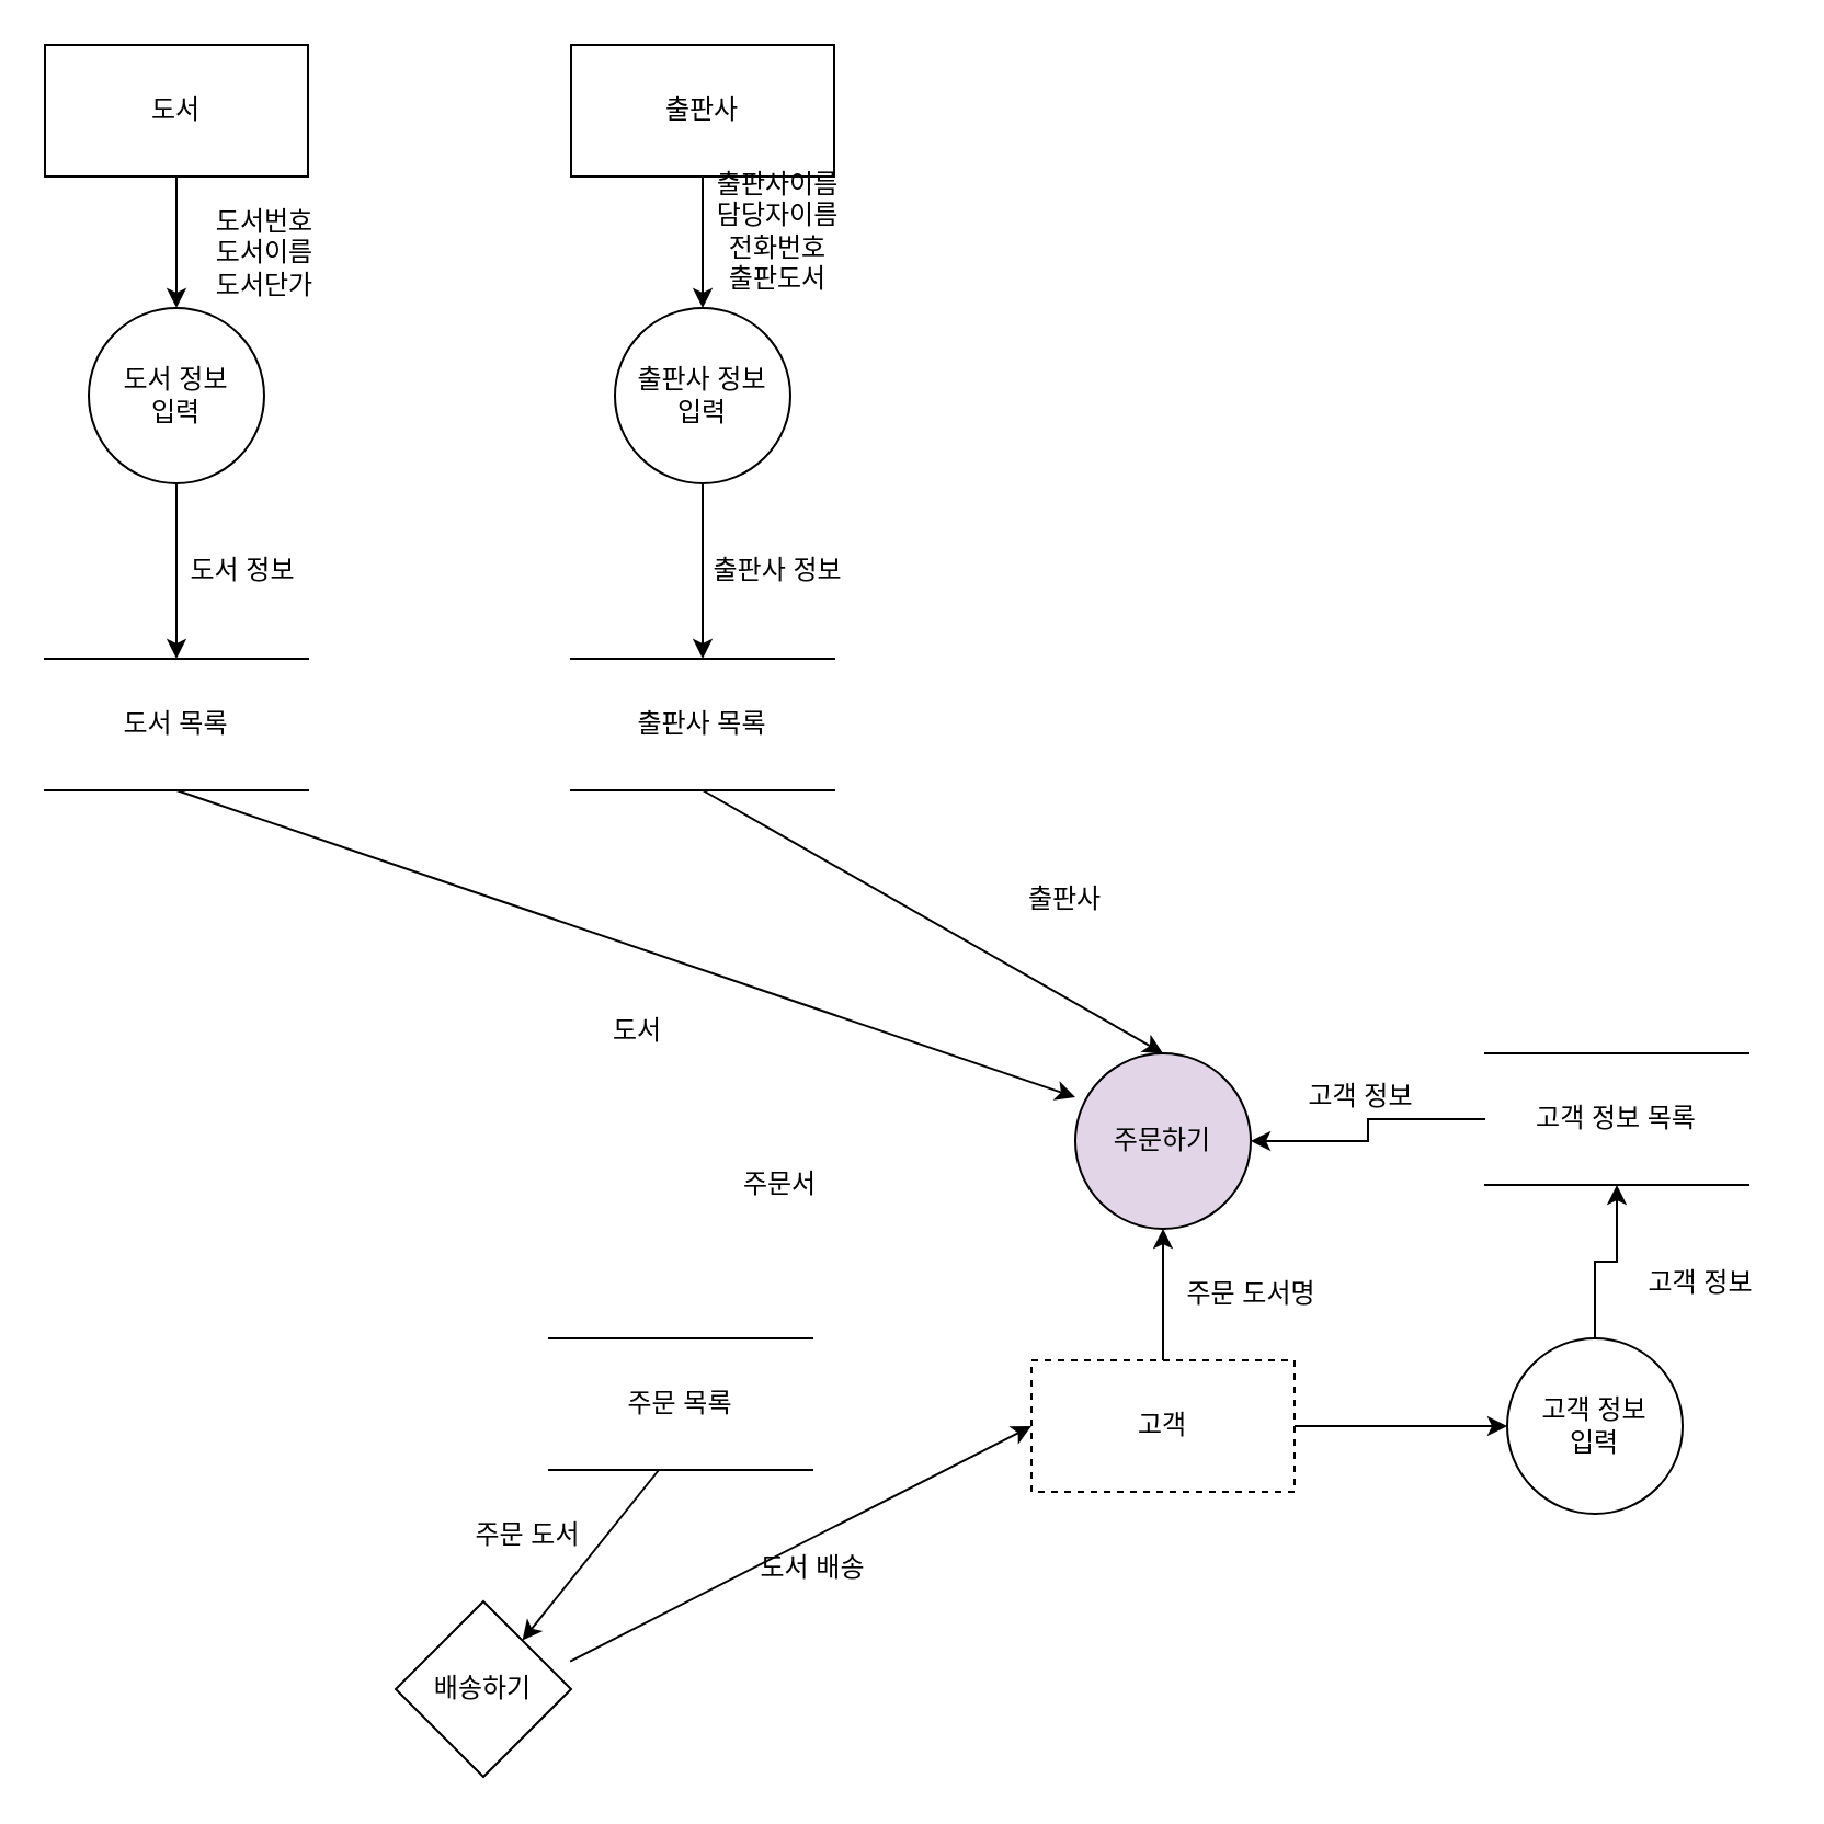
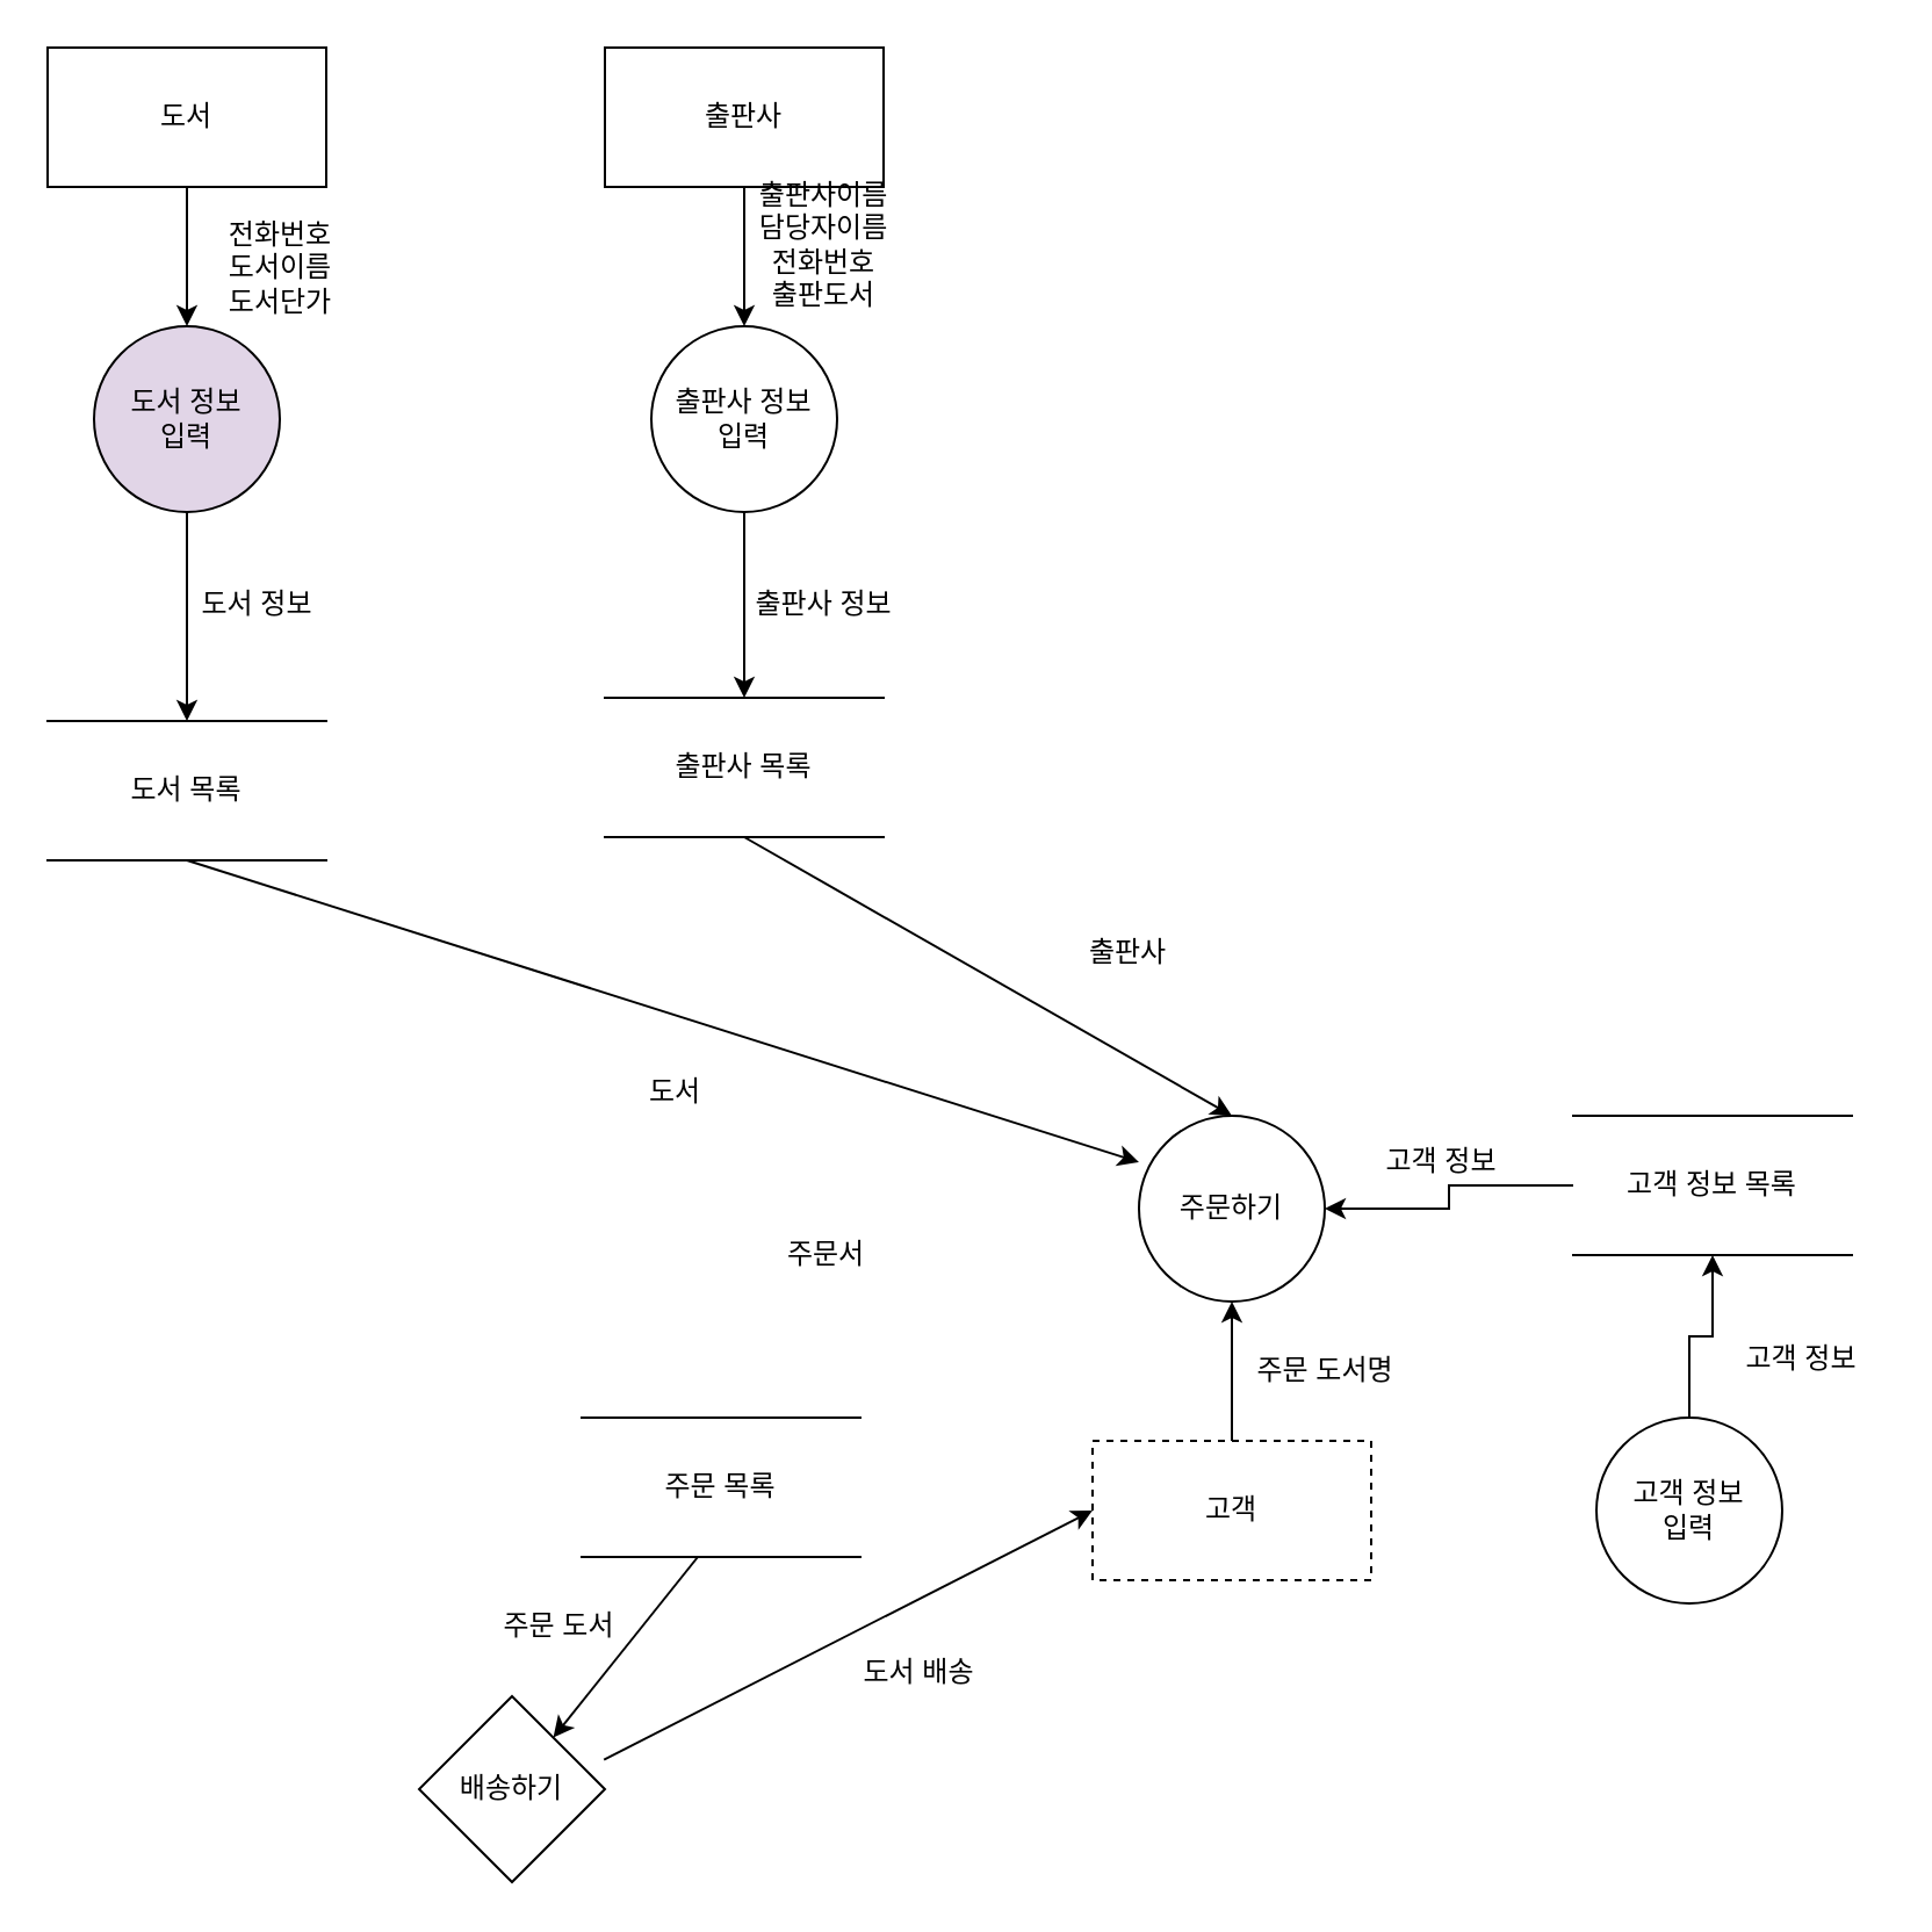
  <mxCell id="0" />
  <mxCell id="1" parent="0" />
  <mxCell id="2" value="도서" style="rounded=0;whiteSpace=wrap;html=1;" vertex="1" parent="1"><mxGeometry x="20" y="20" width="120" height="60" as="geometry" /></mxCell>
  <mxCell id="3" style="edgeStyle=orthogonalEdgeStyle;rounded=0;orthogonalLoop=1;jettySize=auto;html=1;" edge="1" parent="1" source="4"><mxGeometry relative="1" as="geometry"><mxPoint x="320" y="140" as="targetPoint" /></mxGeometry></mxCell>
  <mxCell id="4" value="출판사" style="rounded=0;whiteSpace=wrap;html=1;" vertex="1" parent="1"><mxGeometry x="260" y="20" width="120" height="60" as="geometry" /></mxCell>
- <mxCell id="5" style="edgeStyle=orthogonalEdgeStyle;rounded=0;orthogonalLoop=1;jettySize=auto;html=1;" edge="1" parent="1" source="6" target="8"><mxGeometry relative="1" as="geometry" /></mxCell>
  <mxCell id="6" value="고객" style="rounded=0;whiteSpace=wrap;html=1;dashed=1;" vertex="1" parent="1"><mxGeometry x="470" y="620" width="120" height="60" as="geometry" /></mxCell>
  <mxCell id="7" style="edgeStyle=orthogonalEdgeStyle;rounded=0;orthogonalLoop=1;jettySize=auto;html=1;entryX=0.5;entryY=1;entryDx=0;entryDy=0;" edge="1" parent="1" source="8" target="16"><mxGeometry relative="1" as="geometry" /></mxCell>
  <mxCell id="8" value="고객 정보&lt;br&gt;입력" style="ellipse;whiteSpace=wrap;html=1;aspect=fixed;" vertex="1" parent="1"><mxGeometry x="687" y="610" width="80" height="80" as="geometry" /></mxCell>
  <mxCell id="9" style="edgeStyle=orthogonalEdgeStyle;rounded=0;orthogonalLoop=1;jettySize=auto;html=1;" edge="1" parent="1" source="10"><mxGeometry relative="1" as="geometry"><mxPoint x="320" y="300" as="targetPoint" /></mxGeometry></mxCell>
  <mxCell id="10" value="출판사 정보&lt;br&gt;입력" style="ellipse;whiteSpace=wrap;html=1;aspect=fixed;" vertex="1" parent="1"><mxGeometry x="280" y="140" width="80" height="80" as="geometry" /></mxCell>
  <mxCell id="11" style="edgeStyle=orthogonalEdgeStyle;rounded=0;orthogonalLoop=1;jettySize=auto;html=1;" edge="1" parent="1" source="12" target="18"><mxGeometry relative="1" as="geometry" /></mxCell>
- <mxCell id="12" value="도서 정보&lt;br&gt;입력" style="ellipse;whiteSpace=wrap;html=1;aspect=fixed;" vertex="1" parent="1"><mxGeometry x="40" y="140" width="80" height="80" as="geometry" /></mxCell>
- <mxCell id="13" value="도서번호&lt;br&gt;도서이름&lt;br&gt;도서단가" style="text;html=1;align=center;verticalAlign=middle;resizable=0;points=[];autosize=1;" vertex="1" parent="1"><mxGeometry x="90" y="90" width="60" height="50" as="geometry" /></mxCell>
+ <mxCell id="12" value="도서 정보&lt;br&gt;입력" style="ellipse;whiteSpace=wrap;html=1;aspect=fixed;fillColor=#e1d5e7;" vertex="1" parent="1"><mxGeometry x="40" y="140" width="80" height="80" as="geometry" /></mxCell>
+ <mxCell id="13" value="전화번호&lt;br&gt;도서이름&lt;br&gt;도서단가" style="text;html=1;align=center;verticalAlign=middle;resizable=0;points=[];autosize=1;" vertex="1" parent="1"><mxGeometry x="90" y="90" width="60" height="50" as="geometry" /></mxCell>
  <mxCell id="14" value="출판사이름&lt;br&gt;담당자이름&lt;br&gt;전화번호&lt;br&gt;출판도서" style="text;html=1;align=center;verticalAlign=middle;resizable=0;points=[];autosize=1;" vertex="1" parent="1"><mxGeometry x="314" y="75" width="80" height="60" as="geometry" /></mxCell>
  <mxCell id="15" style="edgeStyle=orthogonalEdgeStyle;rounded=0;orthogonalLoop=1;jettySize=auto;html=1;entryX=1;entryY=0.5;entryDx=0;entryDy=0;" edge="1" parent="1" source="16" target="27"><mxGeometry relative="1" as="geometry" /></mxCell>
  <mxCell id="16" value="고객 정보 목록" style="shape=partialRectangle;whiteSpace=wrap;html=1;left=0;right=0;fillColor=none;" vertex="1" parent="1"><mxGeometry x="677" y="480" width="120" height="60" as="geometry" /></mxCell>
  <mxCell id="17" value="출판사 목록" style="shape=partialRectangle;whiteSpace=wrap;html=1;left=0;right=0;fillColor=none;" vertex="1" parent="1"><mxGeometry x="260" y="300" width="120" height="60" as="geometry" /></mxCell>
- <mxCell id="18" value="도서 목록" style="shape=partialRectangle;whiteSpace=wrap;html=1;left=0;right=0;fillColor=none;" vertex="1" parent="1"><mxGeometry x="20" y="300" width="120" height="60" as="geometry" /></mxCell>
+ <mxCell id="18" value="도서 목록" style="shape=partialRectangle;whiteSpace=wrap;html=1;left=0;right=0;fillColor=none;" vertex="1" parent="1"><mxGeometry x="20" y="310" width="120" height="60" as="geometry" /></mxCell>
  <mxCell id="19" value="도서 정보" style="text;html=1;align=center;verticalAlign=middle;resizable=0;points=[];autosize=1;" vertex="1" parent="1"><mxGeometry x="75" y="250" width="70" height="20" as="geometry" /></mxCell>
  <mxCell id="20" value="출판사 정보" style="text;html=1;align=center;verticalAlign=middle;resizable=0;points=[];autosize=1;" vertex="1" parent="1"><mxGeometry x="314" y="250" width="80" height="20" as="geometry" /></mxCell>
  <mxCell id="21" value="고객 정보" style="text;html=1;align=center;verticalAlign=middle;resizable=0;points=[];autosize=1;rotation=0;" vertex="1" parent="1"><mxGeometry x="740" y="575" width="70" height="20" as="geometry" /></mxCell>
  <mxCell id="22" style="edgeStyle=orthogonalEdgeStyle;rounded=0;orthogonalLoop=1;jettySize=auto;html=1;exitX=0.5;exitY=1;exitDx=0;exitDy=0;entryX=0.5;entryY=0;entryDx=0;entryDy=0;" edge="1" parent="1" source="2" target="12"><mxGeometry relative="1" as="geometry"><mxPoint x="90" y="230" as="sourcePoint" /><mxPoint x="90" y="310" as="targetPoint" /></mxGeometry></mxCell>
  <mxCell id="23" value="" style="endArrow=classic;html=1;entryX=0.5;entryY=0;entryDx=0;entryDy=0;exitX=0.5;exitY=1;exitDx=0;exitDy=0;" edge="1" parent="1" source="17" target="27"><mxGeometry width="50" height="50" relative="1" as="geometry"><mxPoint x="260" y="450" as="sourcePoint" /><mxPoint x="380" y="485" as="targetPoint" /></mxGeometry></mxCell>
  <mxCell id="24" value="" style="endArrow=classic;html=1;exitX=0.5;exitY=1;exitDx=0;exitDy=0;entryX=0;entryY=0.25;entryDx=0;entryDy=0;entryPerimeter=0;" edge="1" parent="1" source="18" target="27"><mxGeometry width="50" height="50" relative="1" as="geometry"><mxPoint x="120" y="430" as="sourcePoint" /><mxPoint x="344.969" y="505.691" as="targetPoint" /></mxGeometry></mxCell>
  <mxCell id="25" value="출판사" style="text;html=1;align=center;verticalAlign=middle;resizable=0;points=[];autosize=1;" vertex="1" parent="1"><mxGeometry x="460" y="400" width="50" height="20" as="geometry" /></mxCell>
  <mxCell id="26" value="도서" style="text;html=1;align=center;verticalAlign=middle;resizable=0;points=[];autosize=1;" vertex="1" parent="1"><mxGeometry x="270" y="460" width="40" height="20" as="geometry" /></mxCell>
- <mxCell id="27" value="주문하기" style="ellipse;whiteSpace=wrap;html=1;aspect=fixed;fillColor=#e1d5e7;" vertex="1" parent="1"><mxGeometry x="490" y="480" width="80" height="80" as="geometry" /></mxCell>
+ <mxCell id="27" value="주문하기" style="ellipse;whiteSpace=wrap;html=1;aspect=fixed;" vertex="1" parent="1"><mxGeometry x="490" y="480" width="80" height="80" as="geometry" /></mxCell>
  <mxCell id="28" value="" style="endArrow=classic;html=1;entryX=0.5;entryY=1;entryDx=0;entryDy=0;exitX=0.5;exitY=0;exitDx=0;exitDy=0;" edge="1" parent="1" source="6" target="27"><mxGeometry width="50" height="50" relative="1" as="geometry"><mxPoint x="540" y="610" as="sourcePoint" /><mxPoint x="590" y="560" as="targetPoint" /></mxGeometry></mxCell>
  <mxCell id="29" value="주문서" style="text;html=1;align=center;verticalAlign=middle;resizable=0;points=[];autosize=1;" vertex="1" parent="1"><mxGeometry x="330" y="530" width="50" height="20" as="geometry" /></mxCell>
  <mxCell id="30" value="주문 도서명" style="text;html=1;align=center;verticalAlign=middle;resizable=0;points=[];autosize=1;" vertex="1" parent="1"><mxGeometry x="530" y="580" width="80" height="20" as="geometry" /></mxCell>
  <mxCell id="31" value="" style="endArrow=classic;html=1;" edge="1" parent="1" target="32"><mxGeometry width="50" height="50" relative="1" as="geometry"><mxPoint x="300" y="670" as="sourcePoint" /><mxPoint x="380" y="610" as="targetPoint" /></mxGeometry></mxCell>
  <mxCell id="32" value="배송하기" style="rhombus;whiteSpace=wrap;html=1;aspect=fixed;" vertex="1" parent="1"><mxGeometry x="180" y="730" width="80" height="80" as="geometry" /></mxCell>
- <mxCell id="33" value="도서 배송" style="text;html=1;align=center;verticalAlign=middle;resizable=0;points=[];autosize=1;" vertex="1" parent="1"><mxGeometry x="335" y="705" width="70" height="20" as="geometry" /></mxCell>
+ <mxCell id="33" value="도서 배송" style="text;html=1;align=center;verticalAlign=middle;resizable=0;points=[];autosize=1;" vertex="1" parent="1"><mxGeometry x="360" y="710" width="70" height="20" as="geometry" /></mxCell>
  <mxCell id="34" value="" style="endArrow=classic;html=1;exitX=0.995;exitY=0.341;exitDx=0;exitDy=0;exitPerimeter=0;entryX=0;entryY=0.5;entryDx=0;entryDy=0;" edge="1" parent="1" source="32" target="6"><mxGeometry width="50" height="50" relative="1" as="geometry"><mxPoint x="325" y="750" as="sourcePoint" /><mxPoint x="375" y="700" as="targetPoint" /></mxGeometry></mxCell>
  <mxCell id="35" value="주문 목록" style="shape=partialRectangle;whiteSpace=wrap;html=1;left=0;right=0;fillColor=none;" vertex="1" parent="1"><mxGeometry x="250" y="610" width="120" height="60" as="geometry" /></mxCell>
  <mxCell id="36" value="주문 도서" style="text;html=1;align=center;verticalAlign=middle;resizable=0;points=[];autosize=1;" vertex="1" parent="1"><mxGeometry x="205" y="690" width="70" height="20" as="geometry" /></mxCell>
  <mxCell id="37" value="고객 정보" style="text;html=1;align=center;verticalAlign=middle;resizable=0;points=[];autosize=1;" vertex="1" parent="1"><mxGeometry x="585" y="490" width="70" height="20" as="geometry" /></mxCell>
